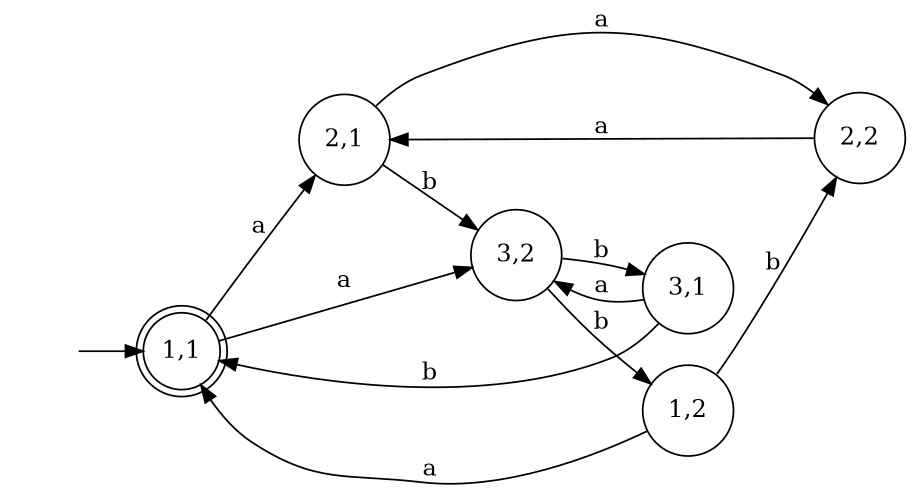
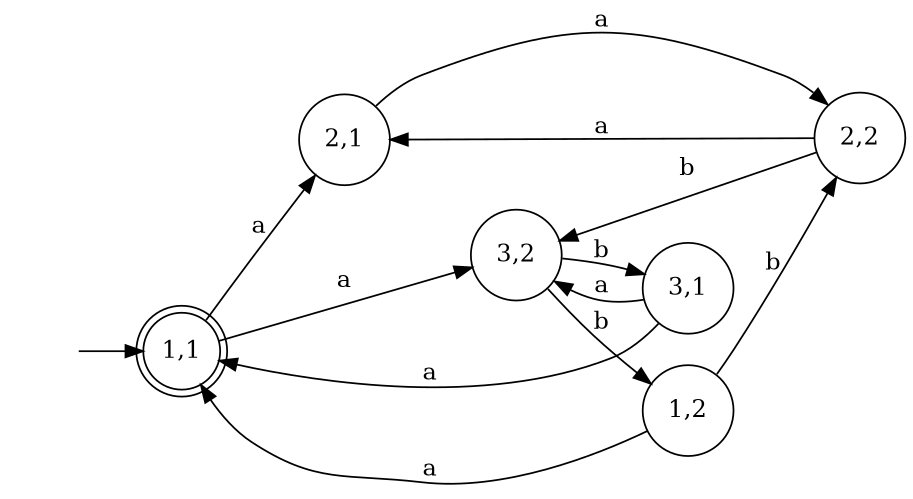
  digraph {
    rankdir=LR
    node [margin=0.1 shape=circle]
    "1,1" [margin=0 shape=doublecircle]
    "2,1"
    "3,2"
    "1,2"
    "2,2"
    " " [color=white width=0]
    "3,1"
    "1,1" -> "2,1" [label=a]
    "1,1" -> "3,2" [label=a]
    "2,1" -> "2,2" [label=a]
    "3,2" -> "1,2" [label=b]
    "3,2" -> "3,1" [label=b]
    "1,2" -> "1,1" [label=a]
    "1,2" -> "2,2" [label=b]
    "2,2" -> "2,1" [label=a]
-   "2,1" -> "3,2" [label=b]
+   "2,2" -> "3,2" [label=b]
    " " -> "1,1"
-   "3,1" -> "1,1" [label=b]
+   "3,1" -> "1,1" [label=a]
    "3,1" -> "3,2" [label=a]
  }
